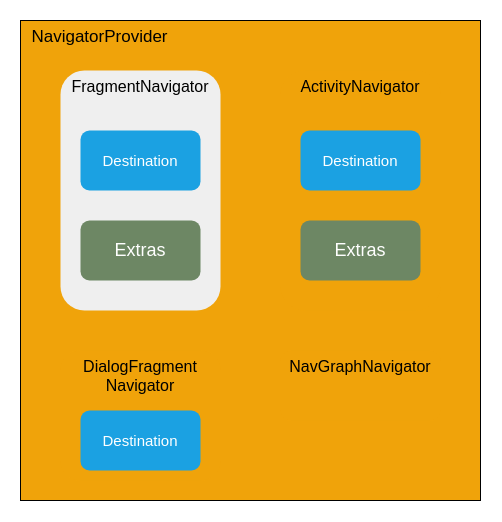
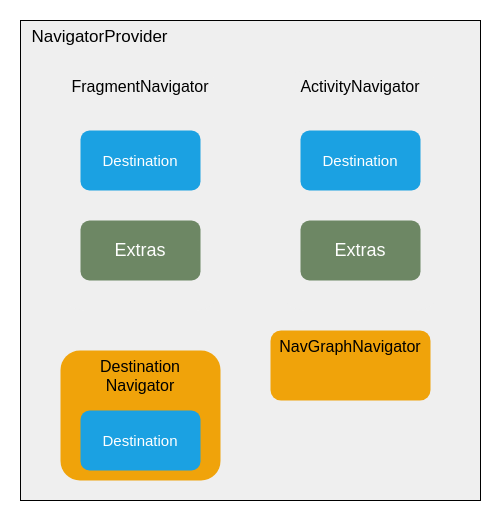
  <mxCell id="0" />
  <mxCell id="1" parent="0" />
- <mxCell id="2" value="&lt;font color=&quot;#000000&quot; style=&quot;font-size: 17px&quot;&gt;&amp;nbsp; NavigatorProvider&lt;/font&gt;" style="rounded=0;whiteSpace=wrap;html=1;fillColor=#f0a30a;verticalAlign=top;align=left;" vertex="1" parent="1"><mxGeometry x="20" y="20" width="460" height="480" as="geometry" /></mxCell>
+ <mxCell id="2" value="&lt;font color=&quot;#000000&quot; style=&quot;font-size: 17px&quot;&gt;&amp;nbsp; NavigatorProvider&lt;/font&gt;" style="rounded=0;whiteSpace=wrap;html=1;fillColor=#EFEFEF;verticalAlign=top;align=left;" vertex="1" parent="1"><mxGeometry x="20" y="20" width="460" height="480" as="geometry" /></mxCell>
  <mxCell id="3" value="&lt;font style=&quot;font-size: 16px&quot; color=&quot;#000000&quot;&gt;FragmentNavigator&lt;/font&gt;" style="rounded=1;whiteSpace=wrap;html=1;fillColor=#efefef;fontColor=#ffffff;verticalAlign=top;strokeColor=none;" vertex="1" parent="1"><mxGeometry x="60" y="70" width="160" height="240" as="geometry" /></mxCell>
- <mxCell id="4" value="&lt;font style=&quot;font-size: 16px&quot;&gt;NavGraphNavigator&lt;/font&gt;" style="rounded=1;whiteSpace=wrap;html=1;fillColor=#f0a30a;verticalAlign=top;strokeColor=none;fontColor=#000000;" vertex="1" parent="1"><mxGeometry x="280" y="350" width="160" height="70" as="geometry" /></mxCell>
- <mxCell id="5" value="&lt;font style=&quot;font-size: 16px&quot;&gt;ActivityNavigator&lt;/font&gt;" style="rounded=1;whiteSpace=wrap;html=1;fillColor=#f0a30a;verticalAlign=top;strokeColor=none;fontColor=#000000;" vertex="1" parent="1"><mxGeometry x="280" y="70" width="160" height="240" as="geometry" /></mxCell>
+ <mxCell id="4" value="&lt;font style=&quot;font-size: 16px&quot;&gt;NavGraphNavigator&lt;/font&gt;" style="rounded=1;whiteSpace=wrap;html=1;fillColor=#f0a30a;verticalAlign=top;strokeColor=none;fontColor=#000000;" vertex="1" parent="1"><mxGeometry x="270" y="330" width="160" height="70" as="geometry" /></mxCell>
+ <mxCell id="5" value="&lt;font style=&quot;font-size: 16px&quot;&gt;ActivityNavigator&lt;/font&gt;" style="rounded=1;whiteSpace=wrap;html=1;fillColor=#efefef;verticalAlign=top;strokeColor=none;fontColor=#000000;" vertex="1" parent="1"><mxGeometry x="280" y="70" width="160" height="240" as="geometry" /></mxCell>
  <mxCell id="6" value="&lt;font style=&quot;font-size: 15px&quot;&gt;Destination&lt;/font&gt;" style="rounded=1;whiteSpace=wrap;html=1;fillColor=#1ba1e2;fontColor=#ffffff;strokeColor=none;" vertex="1" parent="1"><mxGeometry x="80" y="130" width="120" height="60" as="geometry" /></mxCell>
  <mxCell id="7" value="&lt;font style=&quot;font-size: 15px&quot;&gt;Destination&lt;/font&gt;" style="rounded=1;whiteSpace=wrap;html=1;fillColor=#1ba1e2;fontColor=#ffffff;strokeColor=none;" vertex="1" parent="1"><mxGeometry x="300" y="130" width="120" height="60" as="geometry" /></mxCell>
  <mxCell id="8" value="&lt;font style=&quot;font-size: 18px&quot;&gt;Extras&lt;/font&gt;" style="rounded=1;whiteSpace=wrap;html=1;fillColor=#6d8764;fontColor=#ffffff;strokeColor=none;" vertex="1" parent="1"><mxGeometry x="80" y="220" width="120" height="60" as="geometry" /></mxCell>
  <mxCell id="9" value="&lt;font style=&quot;font-size: 18px&quot;&gt;Extras&lt;/font&gt;" style="rounded=1;whiteSpace=wrap;html=1;fillColor=#6d8764;fontColor=#ffffff;strokeColor=none;" vertex="1" parent="1"><mxGeometry x="300" y="220" width="120" height="60" as="geometry" /></mxCell>
- <mxCell id="10" value="&lt;font style=&quot;font-size: 16px&quot;&gt;DialogFragment&lt;br&gt;Navigator&lt;/font&gt;" style="rounded=1;whiteSpace=wrap;html=1;fillColor=#f0a30a;verticalAlign=top;strokeColor=none;fontColor=#000000;" vertex="1" parent="1"><mxGeometry x="60" y="350" width="160" height="130" as="geometry" /></mxCell>
+ <mxCell id="10" value="&lt;font style=&quot;font-size: 16px&quot;&gt;Destination&lt;br&gt;Navigator&lt;/font&gt;" style="rounded=1;whiteSpace=wrap;html=1;fillColor=#f0a30a;verticalAlign=top;strokeColor=none;fontColor=#000000;" vertex="1" parent="1"><mxGeometry x="60" y="350" width="160" height="130" as="geometry" /></mxCell>
  <mxCell id="11" value="&lt;font style=&quot;font-size: 15px&quot;&gt;Destination&lt;/font&gt;" style="rounded=1;whiteSpace=wrap;html=1;fillColor=#1ba1e2;fontColor=#ffffff;strokeColor=none;" vertex="1" parent="1"><mxGeometry x="80" y="410" width="120" height="60" as="geometry" /></mxCell>
